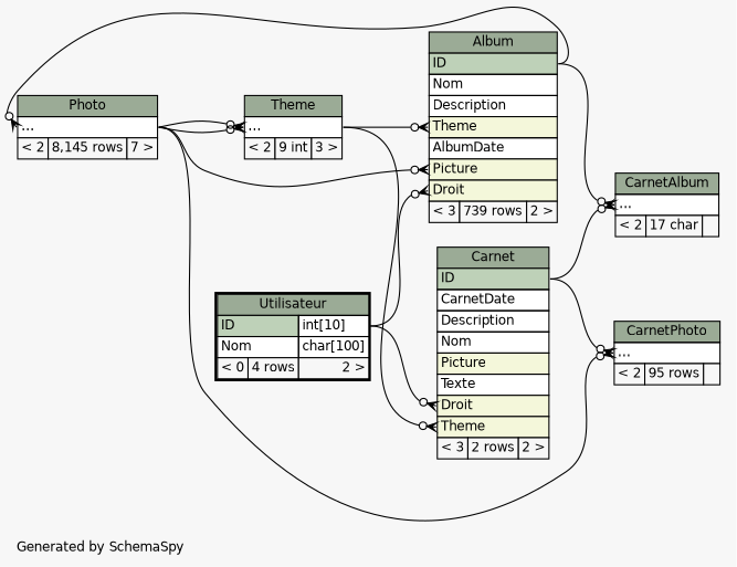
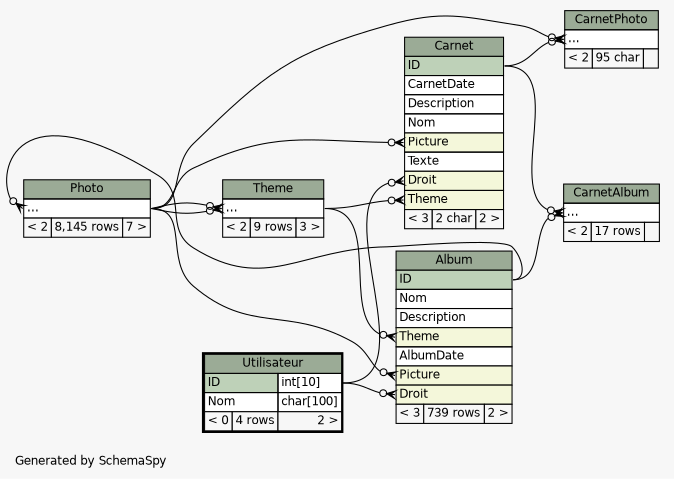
  digraph {
    bgcolor="#f7f7f7"
    fontname=Helvetica
    fontsize=11
    label="\nGenerated by SchemaSpy"
    labeljust=l
    nodesep=0.18
    rankdir=RL
    ranksep=0.46
    node [fontname=Helvetica fontsize=11 shape=plaintext]
    edge [arrowhead=none arrowsize=0.8 arrowtail=crowodot dir=back headport="elipses:e" tailport="elipses:w"]
    n1 [label=<     <TABLE BORDER="0" CELLBORDER="1" CELLSPACING="0" BGCOLOR="#ffffff">       <TR><TD COLSPAN="3" BGCOLOR="#9bab96" ALIGN="CENTER">Album</TD></TR>       <TR><TD PORT="ID" COLSPAN="3" BGCOLOR="#bed1b8" ALIGN="LEFT">ID</TD></TR>       <TR><TD PORT="Nom" COLSPAN="3" ALIGN="LEFT">Nom</TD></TR>       <TR><TD PORT="Description" COLSPAN="3" ALIGN="LEFT">Description</TD></TR>       <TR><TD PORT="Theme" COLSPAN="3" BGCOLOR="#f4f7da" ALIGN="LEFT">Theme</TD></TR>       <TR><TD PORT="AlbumDate" COLSPAN="3" ALIGN="LEFT">AlbumDate</TD></TR>       <TR><TD PORT="Picture" COLSPAN="3" BGCOLOR="#f4f7da" ALIGN="LEFT">Picture</TD></TR>       <TR><TD PORT="Droit" COLSPAN="3" BGCOLOR="#f4f7da" ALIGN="LEFT">Droit</TD></TR>       <TR><TD ALIGN="LEFT" BGCOLOR="#f7f7f7">&lt; 3</TD><TD ALIGN="RIGHT" BGCOLOR="#f7f7f7">739 rows</TD><TD ALIGN="RIGHT" BGCOLOR="#f7f7f7">2 &gt;</TD></TR>     </TABLE>>]
    n2 [label=<     <TABLE BORDER="2" CELLBORDER="1" CELLSPACING="0" BGCOLOR="#ffffff">       <TR><TD COLSPAN="3" BGCOLOR="#9bab96" ALIGN="CENTER">Utilisateur</TD></TR>       <TR><TD PORT="ID" COLSPAN="2" BGCOLOR="#bed1b8" ALIGN="LEFT">ID</TD><TD PORT="ID.type" ALIGN="LEFT">int[10]</TD></TR>       <TR><TD PORT="Nom" COLSPAN="2" ALIGN="LEFT">Nom</TD><TD PORT="Nom.type" ALIGN="LEFT">char[100]</TD></TR>       <TR><TD ALIGN="LEFT" BGCOLOR="#f7f7f7">&lt; 0</TD><TD ALIGN="RIGHT" BGCOLOR="#f7f7f7">4 rows</TD><TD ALIGN="RIGHT" BGCOLOR="#f7f7f7">2 &gt;</TD></TR>     </TABLE>>]
    n3 [label=<     <TABLE BORDER="0" CELLBORDER="1" CELLSPACING="0" BGCOLOR="#ffffff">       <TR><TD COLSPAN="3" BGCOLOR="#9bab96" ALIGN="CENTER">Photo</TD></TR>       <TR><TD PORT="elipses" COLSPAN="3" ALIGN="LEFT">...</TD></TR>       <TR><TD ALIGN="LEFT" BGCOLOR="#f7f7f7">&lt; 2</TD><TD ALIGN="RIGHT" BGCOLOR="#f7f7f7">8,145 rows</TD><TD ALIGN="RIGHT" BGCOLOR="#f7f7f7">7 &gt;</TD></TR>     </TABLE>>]
-   n4 [label=<     <TABLE BORDER="0" CELLBORDER="1" CELLSPACING="0" BGCOLOR="#ffffff">       <TR><TD COLSPAN="3" BGCOLOR="#9bab96" ALIGN="CENTER">Theme</TD></TR>       <TR><TD PORT="elipses" COLSPAN="3" ALIGN="LEFT">...</TD></TR>       <TR><TD ALIGN="LEFT" BGCOLOR="#f7f7f7">&lt; 2</TD><TD ALIGN="RIGHT" BGCOLOR="#f7f7f7">9 int</TD><TD ALIGN="RIGHT" BGCOLOR="#f7f7f7">3 &gt;</TD></TR>     </TABLE>>]
-   n5 [label=<     <TABLE BORDER="0" CELLBORDER="1" CELLSPACING="0" BGCOLOR="#ffffff">       <TR><TD COLSPAN="3" BGCOLOR="#9bab96" ALIGN="CENTER">Carnet</TD></TR>       <TR><TD PORT="ID" COLSPAN="3" BGCOLOR="#bed1b8" ALIGN="LEFT">ID</TD></TR>       <TR><TD PORT="CarnetDate" COLSPAN="3" ALIGN="LEFT">CarnetDate</TD></TR>       <TR><TD PORT="Description" COLSPAN="3" ALIGN="LEFT">Description</TD></TR>       <TR><TD PORT="Nom" COLSPAN="3" ALIGN="LEFT">Nom</TD></TR>       <TR><TD PORT="Picture" COLSPAN="3" BGCOLOR="#f4f7da" ALIGN="LEFT">Picture</TD></TR>       <TR><TD PORT="Texte" COLSPAN="3" ALIGN="LEFT">Texte</TD></TR>       <TR><TD PORT="Droit" COLSPAN="3" BGCOLOR="#f4f7da" ALIGN="LEFT">Droit</TD></TR>       <TR><TD PORT="Theme" COLSPAN="3" BGCOLOR="#f4f7da" ALIGN="LEFT">Theme</TD></TR>       <TR><TD ALIGN="LEFT" BGCOLOR="#f7f7f7">&lt; 3</TD><TD ALIGN="RIGHT" BGCOLOR="#f7f7f7">2 rows</TD><TD ALIGN="RIGHT" BGCOLOR="#f7f7f7">2 &gt;</TD></TR>     </TABLE>>]
-   n6 [label=<     <TABLE BORDER="0" CELLBORDER="1" CELLSPACING="0" BGCOLOR="#ffffff">       <TR><TD COLSPAN="3" BGCOLOR="#9bab96" ALIGN="CENTER">CarnetAlbum</TD></TR>       <TR><TD PORT="elipses" COLSPAN="3" ALIGN="LEFT">...</TD></TR>       <TR><TD ALIGN="LEFT" BGCOLOR="#f7f7f7">&lt; 2</TD><TD ALIGN="RIGHT" BGCOLOR="#f7f7f7">17 char</TD><TD ALIGN="RIGHT" BGCOLOR="#f7f7f7">  </TD></TR>     </TABLE>>]
-   n7 [label=<     <TABLE BORDER="0" CELLBORDER="1" CELLSPACING="0" BGCOLOR="#ffffff">       <TR><TD COLSPAN="3" BGCOLOR="#9bab96" ALIGN="CENTER">CarnetPhoto</TD></TR>       <TR><TD PORT="elipses" COLSPAN="3" ALIGN="LEFT">...</TD></TR>       <TR><TD ALIGN="LEFT" BGCOLOR="#f7f7f7">&lt; 2</TD><TD ALIGN="RIGHT" BGCOLOR="#f7f7f7">95 rows</TD><TD ALIGN="RIGHT" BGCOLOR="#f7f7f7">  </TD></TR>     </TABLE>>]
+   n4 [label=<     <TABLE BORDER="0" CELLBORDER="1" CELLSPACING="0" BGCOLOR="#ffffff">       <TR><TD COLSPAN="3" BGCOLOR="#9bab96" ALIGN="CENTER">Theme</TD></TR>       <TR><TD PORT="elipses" COLSPAN="3" ALIGN="LEFT">...</TD></TR>       <TR><TD ALIGN="LEFT" BGCOLOR="#f7f7f7">&lt; 2</TD><TD ALIGN="RIGHT" BGCOLOR="#f7f7f7">9 rows</TD><TD ALIGN="RIGHT" BGCOLOR="#f7f7f7">3 &gt;</TD></TR>     </TABLE>>]
+   n5 [label=<     <TABLE BORDER="0" CELLBORDER="1" CELLSPACING="0" BGCOLOR="#ffffff">       <TR><TD COLSPAN="3" BGCOLOR="#9bab96" ALIGN="CENTER">Carnet</TD></TR>       <TR><TD PORT="ID" COLSPAN="3" BGCOLOR="#bed1b8" ALIGN="LEFT">ID</TD></TR>       <TR><TD PORT="CarnetDate" COLSPAN="3" ALIGN="LEFT">CarnetDate</TD></TR>       <TR><TD PORT="Description" COLSPAN="3" ALIGN="LEFT">Description</TD></TR>       <TR><TD PORT="Nom" COLSPAN="3" ALIGN="LEFT">Nom</TD></TR>       <TR><TD PORT="Picture" COLSPAN="3" BGCOLOR="#f4f7da" ALIGN="LEFT">Picture</TD></TR>       <TR><TD PORT="Texte" COLSPAN="3" ALIGN="LEFT">Texte</TD></TR>       <TR><TD PORT="Droit" COLSPAN="3" BGCOLOR="#f4f7da" ALIGN="LEFT">Droit</TD></TR>       <TR><TD PORT="Theme" COLSPAN="3" BGCOLOR="#f4f7da" ALIGN="LEFT">Theme</TD></TR>       <TR><TD ALIGN="LEFT" BGCOLOR="#f7f7f7">&lt; 3</TD><TD ALIGN="RIGHT" BGCOLOR="#f7f7f7">2 char</TD><TD ALIGN="RIGHT" BGCOLOR="#f7f7f7">2 &gt;</TD></TR>     </TABLE>>]
+   n6 [label=<     <TABLE BORDER="0" CELLBORDER="1" CELLSPACING="0" BGCOLOR="#ffffff">       <TR><TD COLSPAN="3" BGCOLOR="#9bab96" ALIGN="CENTER">CarnetAlbum</TD></TR>       <TR><TD PORT="elipses" COLSPAN="3" ALIGN="LEFT">...</TD></TR>       <TR><TD ALIGN="LEFT" BGCOLOR="#f7f7f7">&lt; 2</TD><TD ALIGN="RIGHT" BGCOLOR="#f7f7f7">17 rows</TD><TD ALIGN="RIGHT" BGCOLOR="#f7f7f7">  </TD></TR>     </TABLE>>]
+   n7 [label=<     <TABLE BORDER="0" CELLBORDER="1" CELLSPACING="0" BGCOLOR="#ffffff">       <TR><TD COLSPAN="3" BGCOLOR="#9bab96" ALIGN="CENTER">CarnetPhoto</TD></TR>       <TR><TD PORT="elipses" COLSPAN="3" ALIGN="LEFT">...</TD></TR>       <TR><TD ALIGN="LEFT" BGCOLOR="#f7f7f7">&lt; 2</TD><TD ALIGN="RIGHT" BGCOLOR="#f7f7f7">95 char</TD><TD ALIGN="RIGHT" BGCOLOR="#f7f7f7">  </TD></TR>     </TABLE>>]
    n1 -> n2 [headport="ID.type:e" tailport="Droit:w"]
    n1 -> n3 [tailport="Picture:w"]
    n1 -> n4 [tailport="Theme:w"]
    n3 -> n1 [headport="ID:e"]
    n4 -> n3
    n4 -> n3
    n5 -> n2 [headport="ID.type:e" tailport="Droit:w"]
+   n5 -> n3 [tailport="Picture:w"]
    n5 -> n4 [tailport="Theme:w"]
    n6 -> n1 [headport="ID:e"]
    n6 -> n5 [headport="ID:e"]
    n7 -> n3
    n7 -> n5 [headport="ID:e"]
  }
